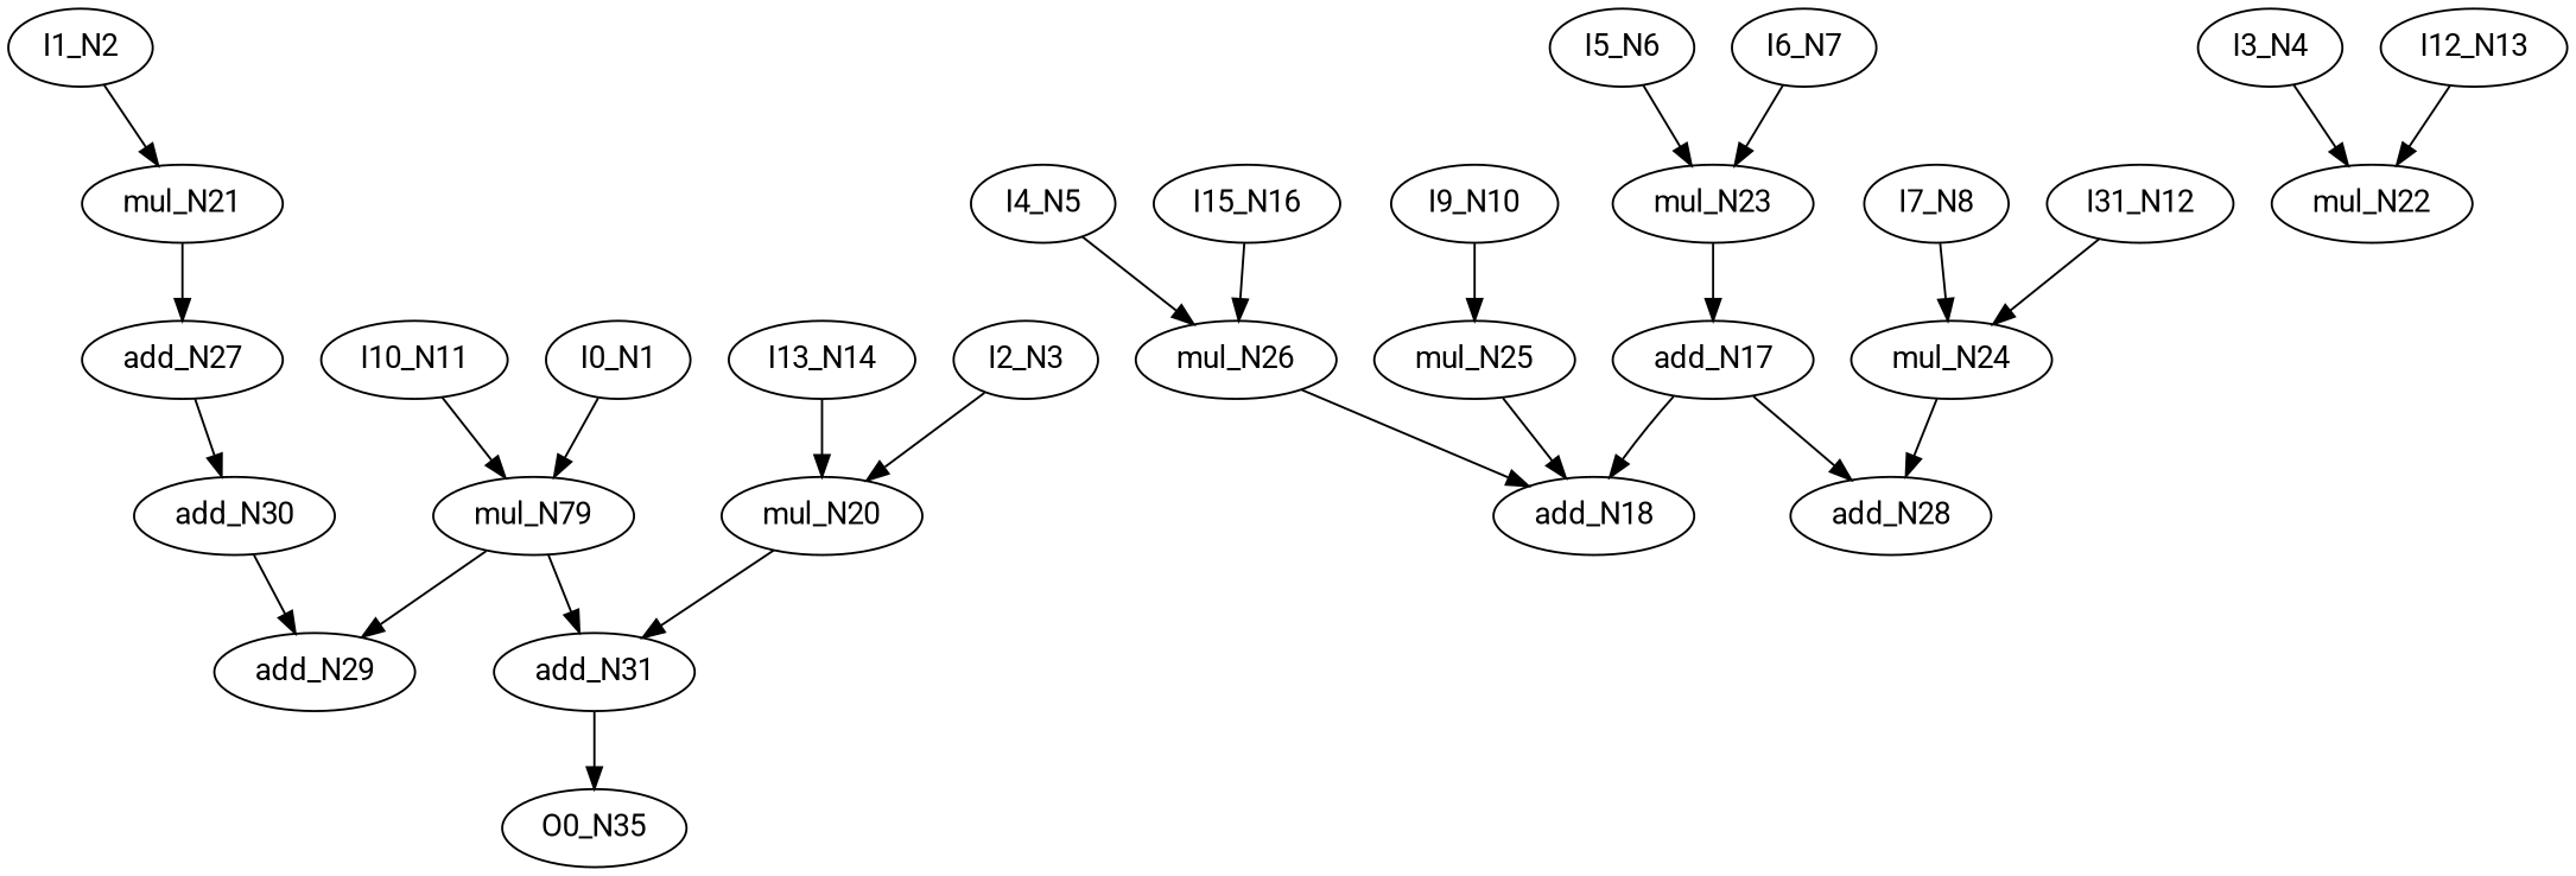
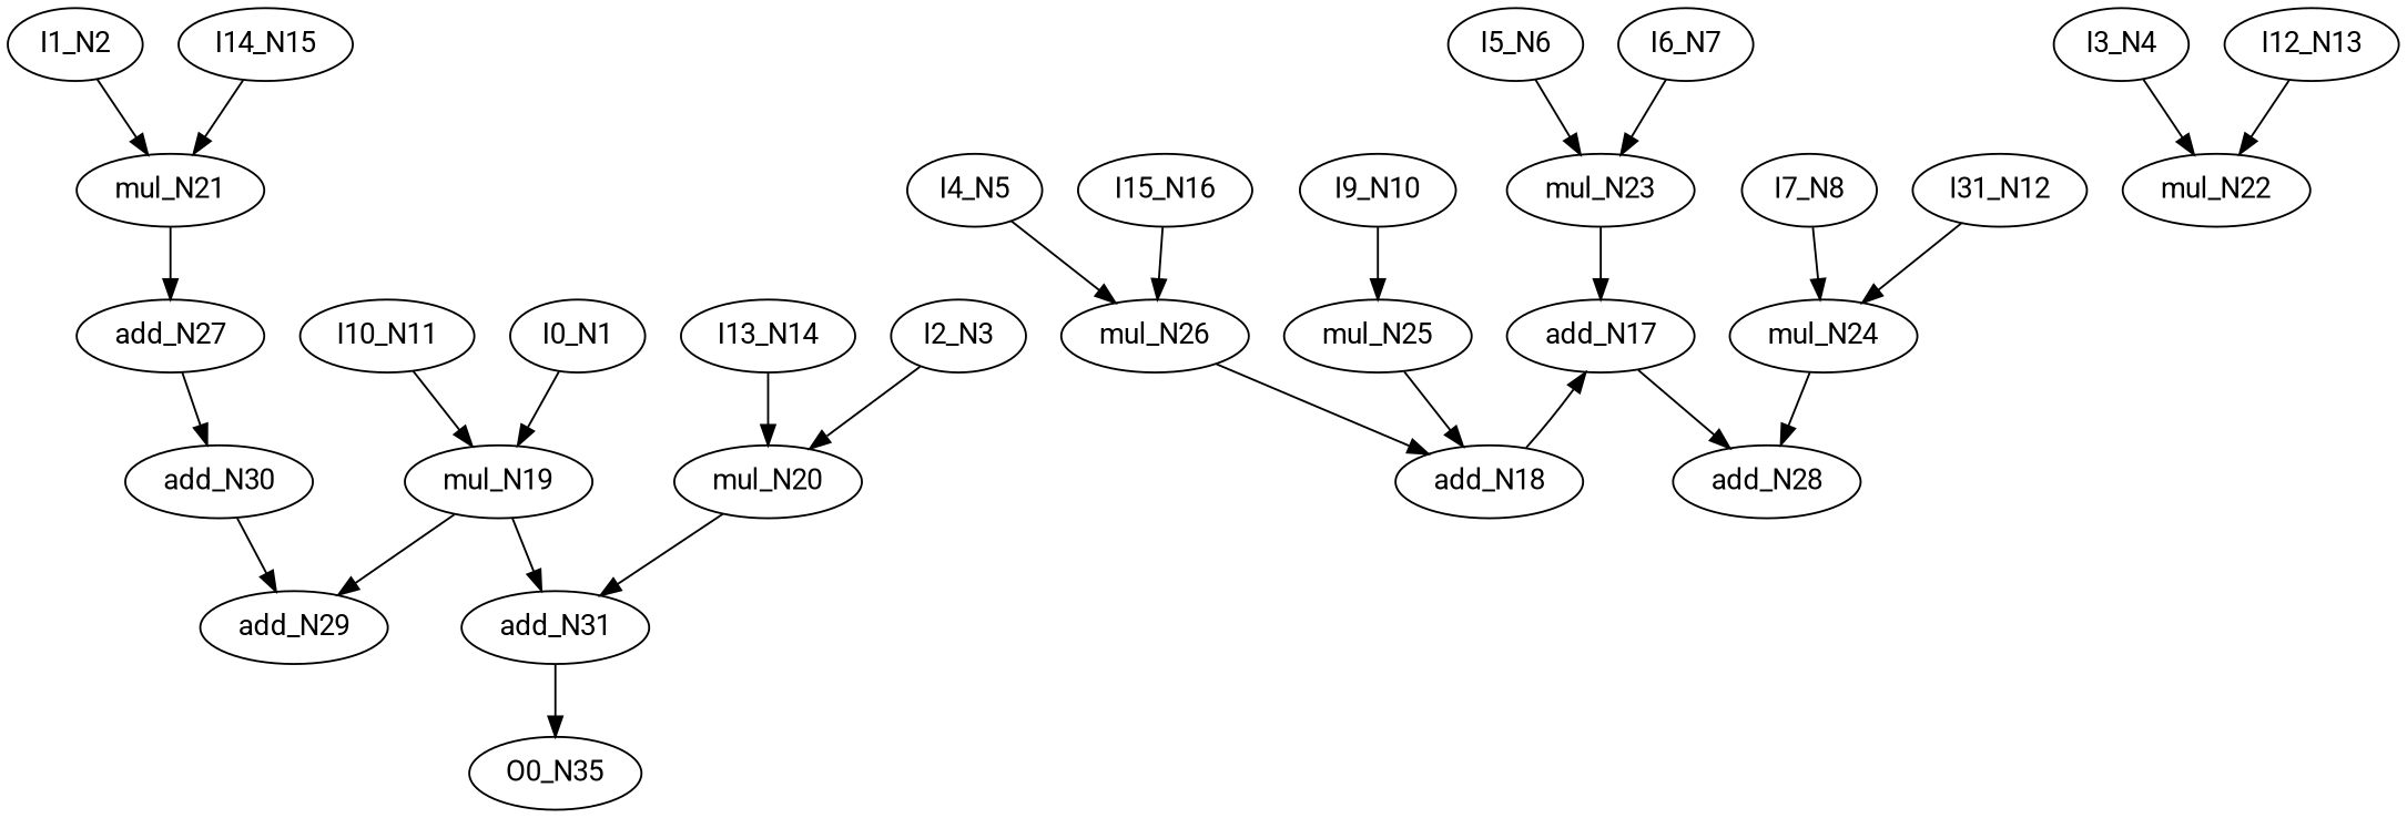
  digraph {
    fontname=Roboto
    node [color=black fontname=Roboto ntype=operation]
    edge [fontname=Roboto]
    n1 [label=add_N29]
    n2 [label=add_N31]
    n3 [label=O0_N35 ntype=outvar]
    n4 [label=add_N28]
    n5 [label=add_N27]
    n6 [label=add_N30]
    n7 [label=mul_N23]
    n8 [label=add_N17]
    n9 [label=mul_N22]
    n10 [label=mul_N21]
    n11 [label=mul_N20]
    n12 [label=mul_N26]
    n13 [label=add_N18]
    n14 [label=mul_N25]
    n15 [label=mul_N24]
    n16 [label=I7_N8 ntype=invar]
    n17 [label=I0_N1 ntype=invar]
-   n18 [label=mul_N79]
+   n18 [label=mul_N19]
    n19 [label=I1_N2 ntype=invar]
    n20 [label=I2_N3 ntype=invar]
    n21 [label=I3_N4 ntype=invar]
    n22 [label=I4_N5 ntype=invar]
    n23 [label=I5_N6 ntype=invar]
    n24 [label=I6_N7 ntype=invar]
    n25 [label=I31_N12 ntype=invar]
    n26 [label=I12_N13 ntype=invar]
    n27 [label=I9_N10 ntype=invar]
    n28 [label=I10_N11 ntype=invar]
    n29 [label=I15_N16 ntype=invar]
    n30 [label=I13_N14 ntype=invar]
+   n31 [label=I14_N15 ntype=invar]
    n2 -> n3
    n5 -> n6
    n6 -> n1
    n7 -> n8
    n8 -> n4
    n10 -> n5
    n11 -> n2
    n12 -> n13
-   n8 -> n13
+   n13 -> n8
    n14 -> n13
    n15 -> n4
    n16 -> n15
    n17 -> n18
    n18 -> n1
    n18 -> n2
    n19 -> n10
    n20 -> n11
    n21 -> n9
    n22 -> n12
    n23 -> n7
    n24 -> n7
    n25 -> n15
    n26 -> n9
    n27 -> n14
    n28 -> n18
    n29 -> n12
    n30 -> n11
+   n31 -> n10
  }
